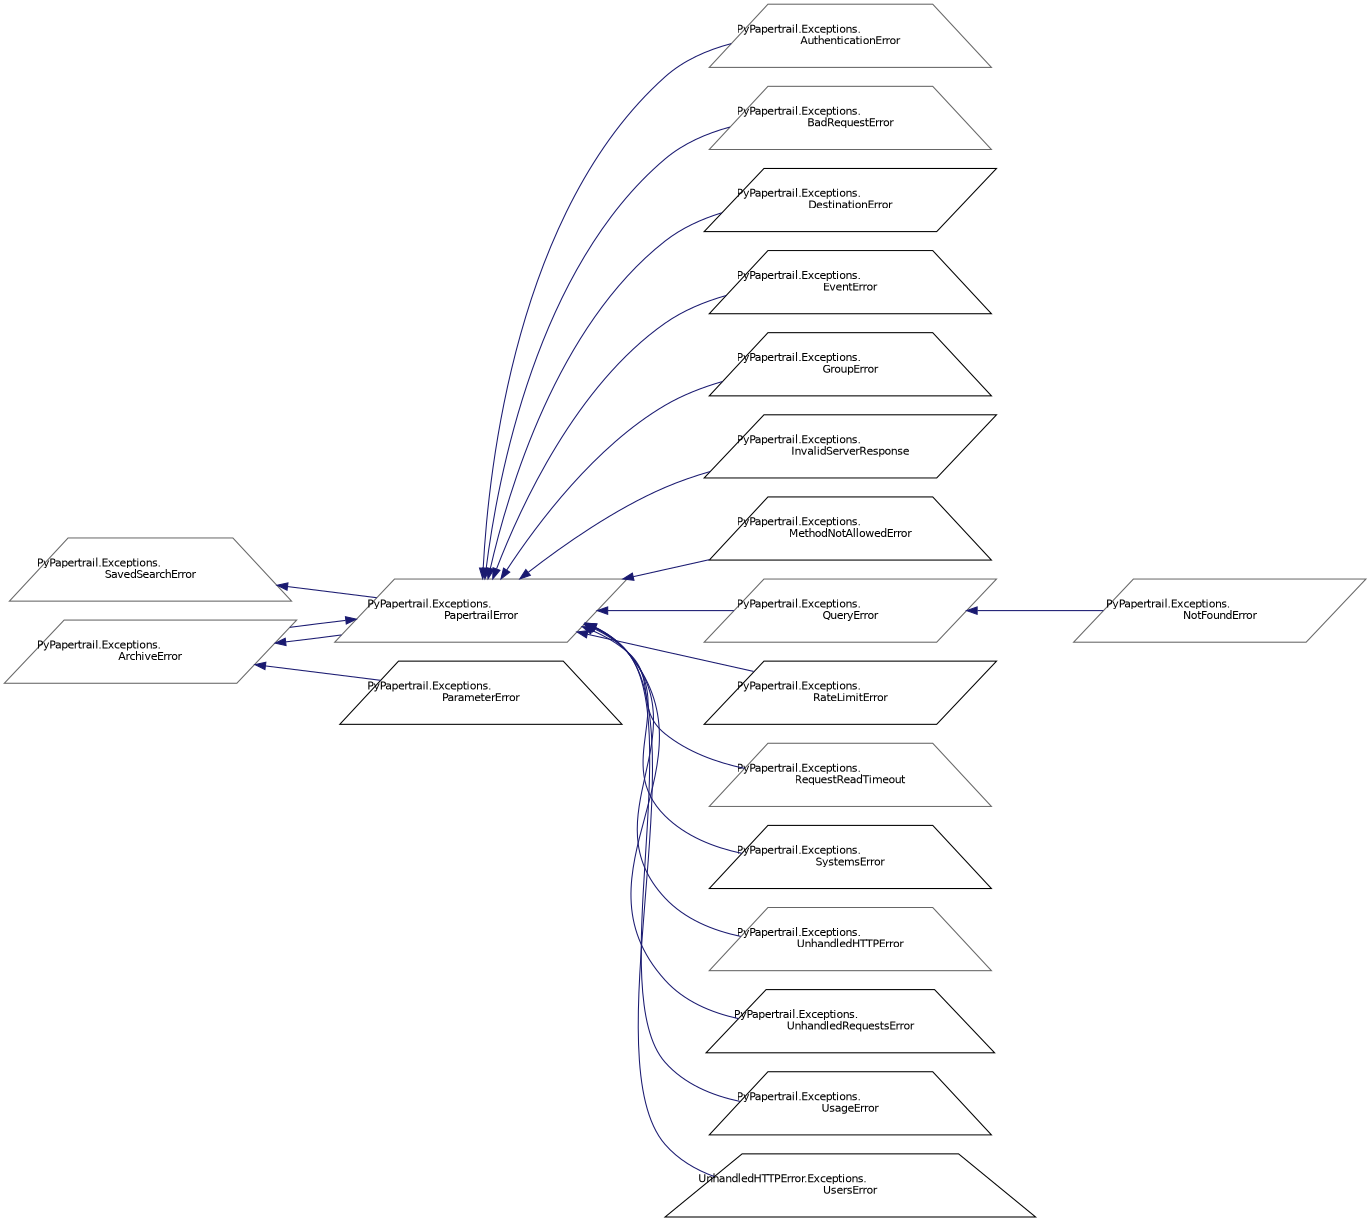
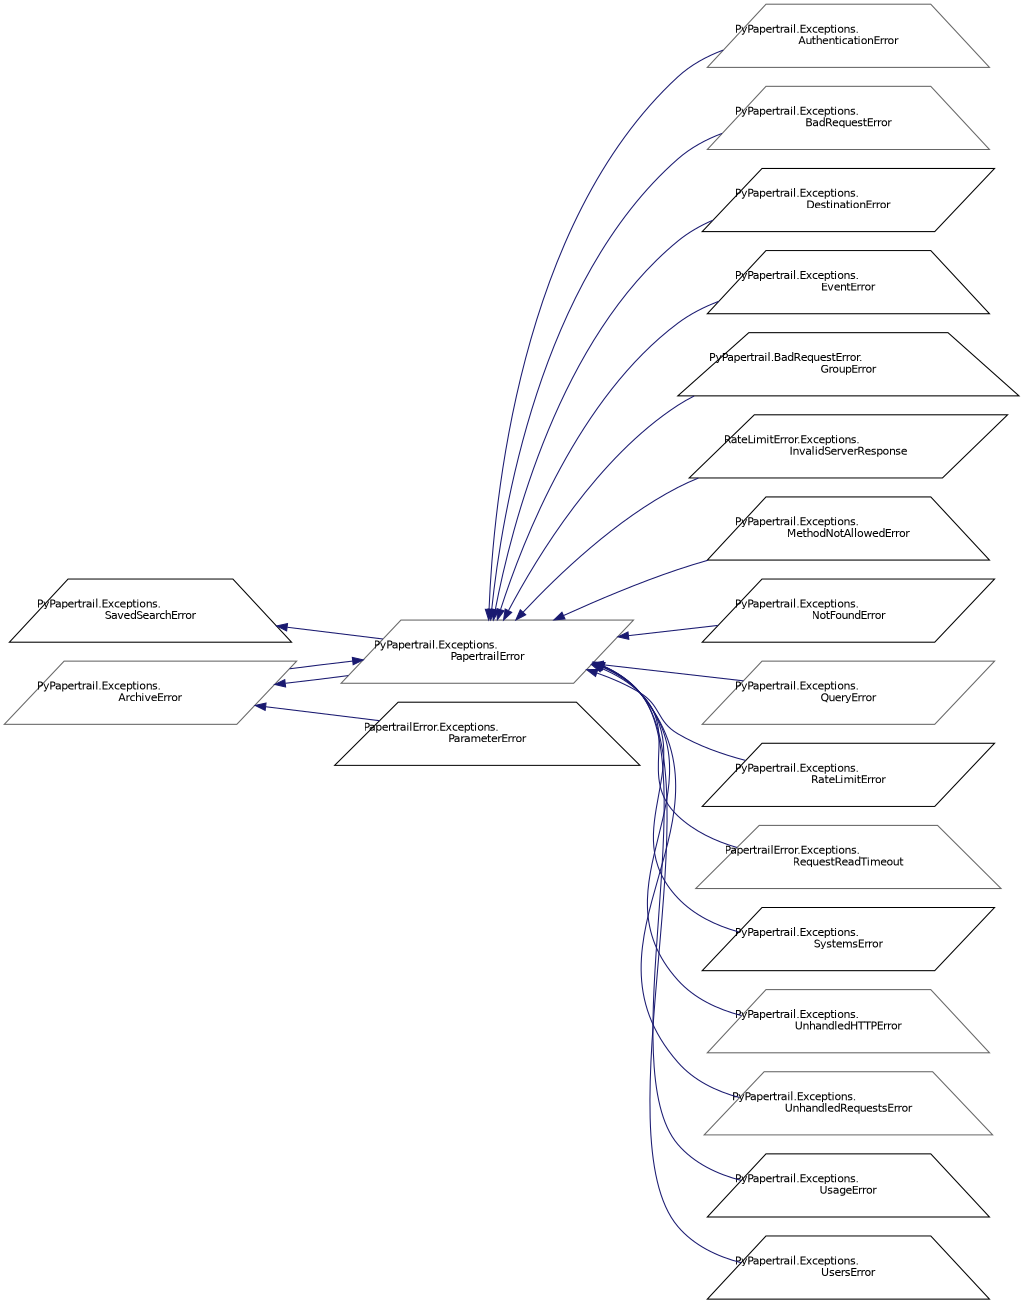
  digraph {
    rankdir=LR
    node [color=black fillcolor=white fontname=Helvetica fontsize=10 shape=trapezium style=filled]
    edge [color=midnightblue dir=back fontname=Helvetica fontsize=10 labelfontname=Helvetica labelfontsize=10 style=solid]
    n1 [color=gray40 height=0.2 label="PyPapertrail.Exceptions.\lArchiveError" shape=parallelogram width=0.4]
    n2 [color=gray40 height=0.2 label="PyPapertrail.Exceptions.\lPapertrailError" shape=parallelogram width=0.4]
-   n3 [height=0.2 label="PyPapertrail.Exceptions.\lParameterError" width=0.4]
+   n3 [height=0.2 label="PapertrailError.Exceptions.\lParameterError" width=0.4]
    n4 [color=gray40 height=0.2 label="PyPapertrail.Exceptions.\lAuthenticationError" width=0.4]
    n5 [color=gray40 height=0.2 label="PyPapertrail.Exceptions.\lBadRequestError" width=0.4]
    n6 [height=0.2 label="PyPapertrail.Exceptions.\lDestinationError" shape=parallelogram width=0.4]
    n7 [height=0.2 label="PyPapertrail.Exceptions.\lEventError" width=0.4]
-   n8 [height=0.2 label="PyPapertrail.Exceptions.\lGroupError" width=0.4]
-   n9 [height=0.2 label="PyPapertrail.Exceptions.\lInvalidServerResponse" shape=parallelogram width=0.4]
+   n8 [height=0.2 label="PyPapertrail.BadRequestError.\lGroupError" width=0.4]
+   n9 [height=0.2 label="RateLimitError.Exceptions.\lInvalidServerResponse" shape=parallelogram width=0.4]
    n10 [height=0.2 label="PyPapertrail.Exceptions.\lMethodNotAllowedError" width=0.4]
-   n11 [color=gray40 height=0.2 label="PyPapertrail.Exceptions.\lNotFoundError" shape=parallelogram width=0.4]
+   n11 [height=0.2 label="PyPapertrail.Exceptions.\lNotFoundError" shape=parallelogram width=0.4]
    n12 [color=gray40 height=0.2 label="PyPapertrail.Exceptions.\lQueryError" shape=parallelogram width=0.4]
    n13 [height=0.2 label="PyPapertrail.Exceptions.\lRateLimitError" shape=parallelogram width=0.4]
-   n14 [color=gray40 height=0.2 label="PyPapertrail.Exceptions.\lRequestReadTimeout" width=0.4]
-   n15 [height=0.2 label="PyPapertrail.Exceptions.\lSystemsError" width=0.4]
+   n14 [color=gray40 height=0.2 label="PapertrailError.Exceptions.\lRequestReadTimeout" width=0.4]
+   n15 [height=0.2 label="PyPapertrail.Exceptions.\lSystemsError" shape=parallelogram width=0.4]
    n16 [color=gray40 height=0.2 label="PyPapertrail.Exceptions.\lUnhandledHTTPError" width=0.4]
-   n17 [height=0.2 label="PyPapertrail.Exceptions.\lUnhandledRequestsError" width=0.4]
+   n17 [color=gray40 height=0.2 label="PyPapertrail.Exceptions.\lUnhandledRequestsError" width=0.4]
    n18 [height=0.2 label="PyPapertrail.Exceptions.\lUsageError" width=0.4]
-   n19 [height=0.2 label="UnhandledHTTPError.Exceptions.\lUsersError" width=0.4]
-   n20 [color=gray40 height=0.2 label="PyPapertrail.Exceptions.\lSavedSearchError" width=0.4]
+   n19 [height=0.2 label="PyPapertrail.Exceptions.\lUsersError" width=0.4]
+   n20 [height=0.2 label="PyPapertrail.Exceptions.\lSavedSearchError" width=0.4]
    n1 -> n2
    n1 -> n3
    n2 -> n1
    n2 -> n4
    n2 -> n5
    n2 -> n6
    n2 -> n7
    n2 -> n8
    n2 -> n9
    n2 -> n10
-   n12 -> n11
+   n2 -> n11
    n2 -> n12
    n2 -> n13
    n2 -> n14
    n2 -> n15
    n2 -> n16
    n2 -> n17
    n2 -> n18
    n2 -> n19
    n20 -> n2
  }
